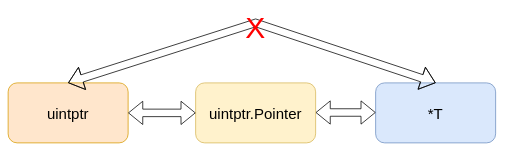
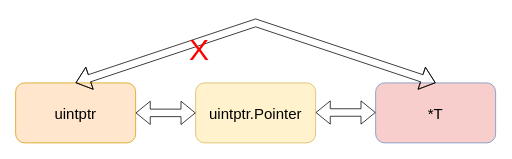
  <mxCell id="0" />
  <mxCell id="1" parent="0" />
  <mxCell id="2" value="&lt;font style=&quot;font-size: 20px&quot;&gt;uintptr.Pointer&lt;/font&gt;" style="rounded=1;whiteSpace=wrap;html=1;fillColor=#fff2cc;strokeColor=#d6b656;" parent="1" vertex="1"><mxGeometry x="260" y="110" width="160" height="80" as="geometry" /></mxCell>
- <mxCell id="3" value="&lt;font style=&quot;font-size: 20px&quot;&gt;*T&lt;br&gt;&lt;/font&gt;" style="rounded=1;whiteSpace=wrap;html=1;fillColor=#dae8fc;strokeColor=#6c8ebf;" vertex="1" parent="1"><mxGeometry x="500" y="110" width="160" height="80" as="geometry" /></mxCell>
- <mxCell id="4" value="&lt;font style=&quot;font-size: 20px&quot;&gt;uintptr&lt;/font&gt;" style="rounded=1;whiteSpace=wrap;html=1;fillColor=#ffe6cc;strokeColor=#d79b00;" vertex="1" parent="1"><mxGeometry x="10" y="110" width="160" height="80" as="geometry" /></mxCell>
+ <mxCell id="3" value="&lt;font style=&quot;font-size: 20px&quot;&gt;*T&lt;br&gt;&lt;/font&gt;" style="rounded=1;whiteSpace=wrap;html=1;fillColor=#f8cecc;strokeColor=#6c8ebf;" vertex="1" parent="1"><mxGeometry x="500" y="110" width="160" height="80" as="geometry" /></mxCell>
+ <mxCell id="4" value="&lt;font style=&quot;font-size: 20px&quot;&gt;uintptr&lt;/font&gt;" style="rounded=1;whiteSpace=wrap;html=1;fillColor=#ffe6cc;strokeColor=#d79b00;" vertex="1" parent="1"><mxGeometry x="20" y="110" width="160" height="80" as="geometry" /></mxCell>
  <mxCell id="5" value="" style="shape=flexArrow;endArrow=classic;startArrow=classic;html=1;rounded=0;fontSize=20;exitX=1;exitY=0.5;exitDx=0;exitDy=0;entryX=0;entryY=0.5;entryDx=0;entryDy=0;" edge="1" parent="1" source="4" target="2"><mxGeometry width="100" height="100" relative="1" as="geometry"><mxPoint x="590" y="640" as="sourcePoint" /><mxPoint x="690" y="540" as="targetPoint" /></mxGeometry></mxCell>
  <mxCell id="6" value="" style="shape=flexArrow;endArrow=classic;startArrow=classic;html=1;rounded=0;fontSize=20;exitX=1;exitY=0.5;exitDx=0;exitDy=0;entryX=0;entryY=0.5;entryDx=0;entryDy=0;" edge="1" parent="1"><mxGeometry width="100" height="100" relative="1" as="geometry"><mxPoint x="420" y="149.5" as="sourcePoint" /><mxPoint x="500" y="149.5" as="targetPoint" /></mxGeometry></mxCell>
  <mxCell id="7" value="" style="shape=flexArrow;endArrow=classic;startArrow=classic;html=1;rounded=0;fontSize=20;exitX=0.5;exitY=0;exitDx=0;exitDy=0;entryX=0.5;entryY=0;entryDx=0;entryDy=0;" edge="1" parent="1" source="4" target="3"><mxGeometry width="100" height="100" relative="1" as="geometry"><mxPoint x="590" y="640" as="sourcePoint" /><mxPoint x="690" y="540" as="targetPoint" /><Array as="points"><mxPoint x="340" y="30" /></Array></mxGeometry></mxCell>
- <mxCell id="8" value="&lt;font style=&quot;font-size: 40px&quot; color=&quot;#ff0000&quot;&gt;X&lt;/font&gt;" style="text;html=1;strokeColor=none;fillColor=none;align=center;verticalAlign=middle;whiteSpace=wrap;rounded=0;fontSize=20;" vertex="1" parent="1"><mxGeometry x="310" y="20" width="60" height="30" as="geometry" /></mxCell>
+ <mxCell id="8" value="&lt;font style=&quot;font-size: 40px&quot; color=&quot;#ff0000&quot;&gt;X&lt;/font&gt;" style="text;html=1;strokeColor=none;fillColor=none;align=center;verticalAlign=middle;whiteSpace=wrap;rounded=0;fontSize=20;" vertex="1" parent="1"><mxGeometry x="235" y="50" width="60" height="30" as="geometry" /></mxCell>
